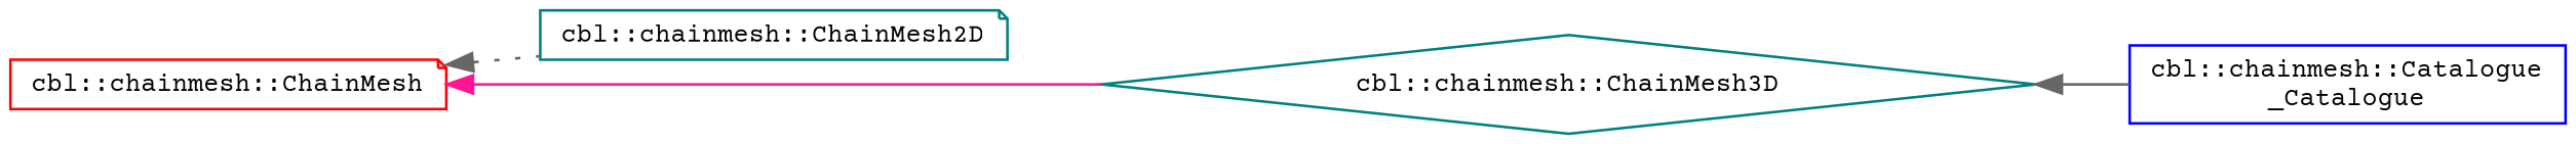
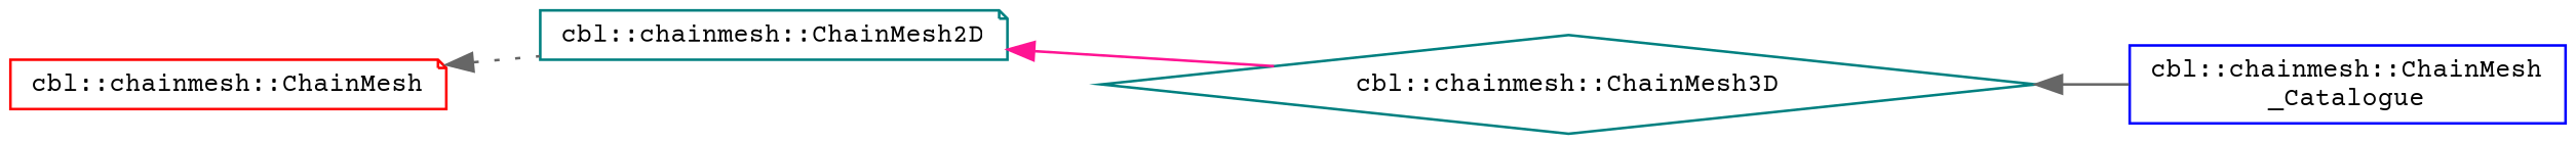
  digraph {
    fontname="Courier Prime"
    rankdir=LR
    node [color=teal fillcolor=white fontname="Courier Prime" fontsize=10 shape=note style=filled]
    edge [color=gray40 dir=back fontname="Courier Prime" fontsize=10 labelfontname=Helvetica labelfontsize=10 style=solid]
    n1 [color=red height=0.2 label="cbl::chainmesh::ChainMesh" width=0.4]
    n2 [height=0.2 label="cbl::chainmesh::ChainMesh2D" width=0.4]
    n3 [height=0.2 label="cbl::chainmesh::ChainMesh3D" shape=diamond width=0.4]
-   n4 [color=blue height=0.2 label="cbl::chainmesh::Catalogue\l_Catalogue" shape=box width=0.4]
+   n4 [color=blue height=0.2 label="cbl::chainmesh::ChainMesh\l_Catalogue" shape=box width=0.4]
    n1 -> n2 [style=dotted]
-   n1 -> n3 [color=deeppink]
+   n2 -> n3 [color=deeppink]
    n3 -> n4
  }
